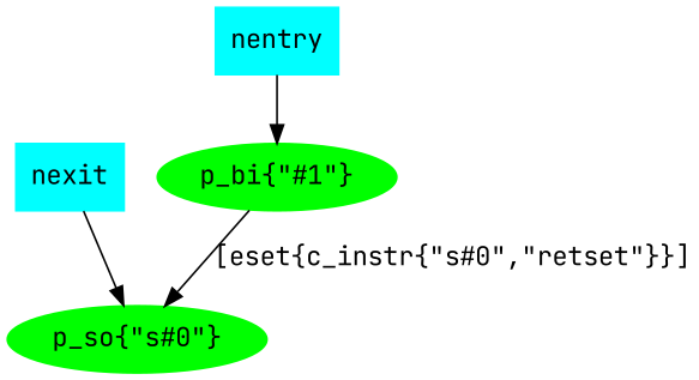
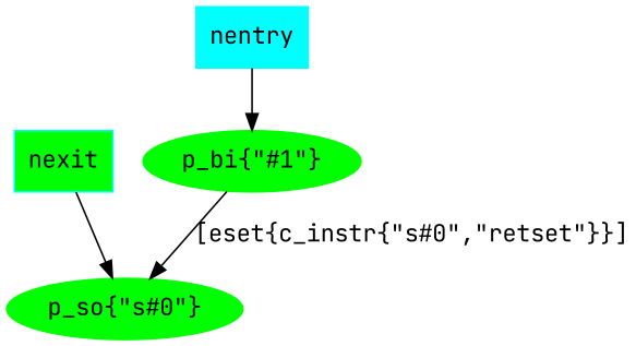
  digraph {
    fontname="JetBrains Mono"
    node [color=green style=filled fontname="JetBrains Mono"]
    edge [fontname="JetBrains Mono"]
    n1 [label="p_so{\"s#0\"}"]
-   n2 [color=cyan label=nexit shape=box]
+   n2 [color=cyan label=nexit shape=box fillcolor=green]
    n3 [color=cyan label=nentry shape=box]
    n4 [label="p_bi{\"#1\"}"]
    n2 -> n1
    n3 -> n4
    n4 -> n1 [label="[eset{c_instr{\"s#0\",\"retset\"}}]"]
  }
